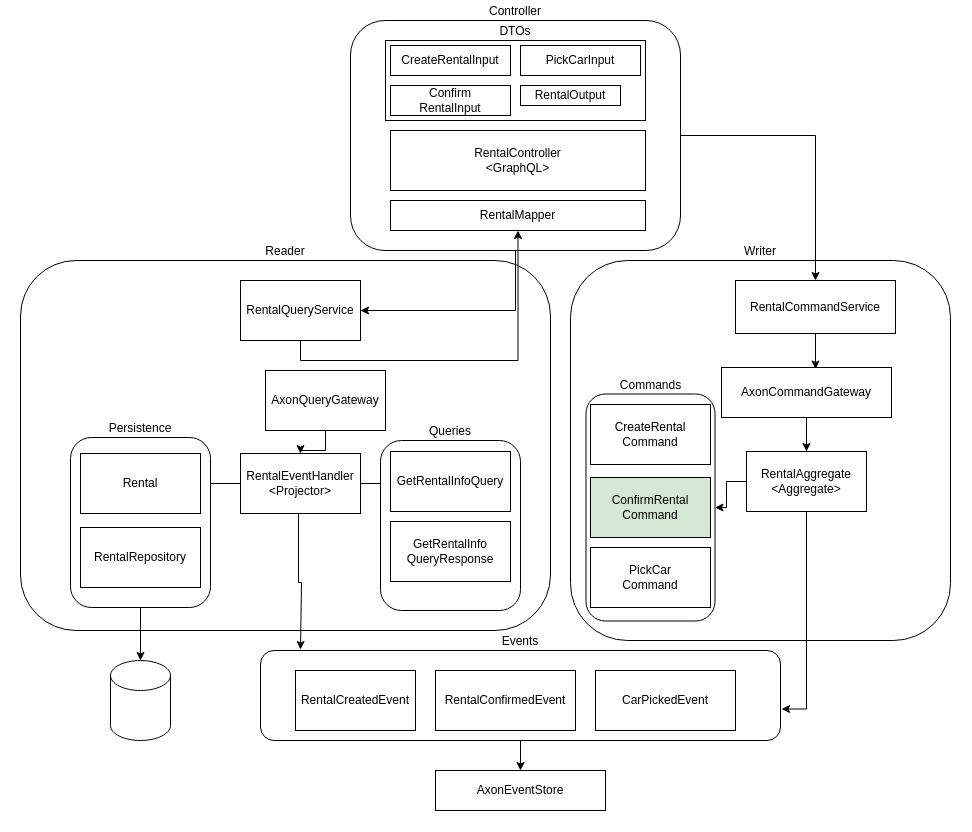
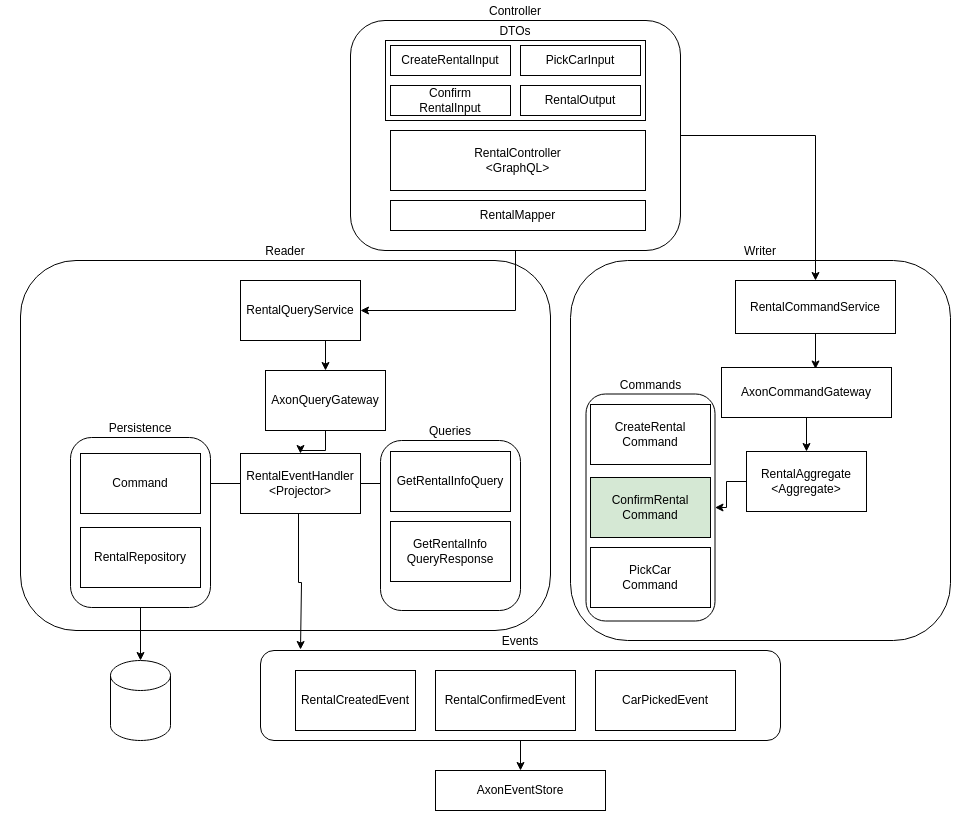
  <mxCell id="0" />
  <mxCell id="1" parent="0" />
  <mxCell id="2" value="Reader" style="rounded=1;whiteSpace=wrap;html=1;labelPosition=center;verticalLabelPosition=top;align=center;verticalAlign=bottom;fillColor=none;" vertex="1" parent="1"><mxGeometry y="260" width="530" height="370" as="geometry" x="20" /></mxCell>
  <mxCell id="3" value="Writer" style="rounded=1;whiteSpace=wrap;html=1;labelPosition=center;verticalLabelPosition=top;align=center;verticalAlign=bottom;fillColor=none;" vertex="1" parent="1"><mxGeometry x="570" y="260" width="380" height="380" as="geometry" /></mxCell>
  <mxCell id="4" style="edgeStyle=orthogonalEdgeStyle;rounded=0;orthogonalLoop=1;jettySize=auto;html=1;exitX=0.5;exitY=1;exitDx=0;exitDy=0;entryX=1;entryY=0.5;entryDx=0;entryDy=0;" edge="1" parent="1" source="6" target="19"><mxGeometry relative="1" as="geometry" /></mxCell>
  <mxCell id="5" style="edgeStyle=orthogonalEdgeStyle;rounded=0;orthogonalLoop=1;jettySize=auto;html=1;entryX=0.5;entryY=0;entryDx=0;entryDy=0;" edge="1" parent="1" source="6" target="21"><mxGeometry relative="1" as="geometry" /></mxCell>
  <mxCell id="6" value="Controller" style="rounded=1;whiteSpace=wrap;html=1;labelPosition=center;verticalLabelPosition=top;align=center;verticalAlign=bottom;" vertex="1" parent="1"><mxGeometry x="350" y="20" width="330" height="230" as="geometry" /></mxCell>
  <mxCell id="7" value="DTOs" style="rounded=0;whiteSpace=wrap;html=1;labelPosition=center;verticalLabelPosition=top;align=center;verticalAlign=bottom;" vertex="1" parent="1"><mxGeometry x="385" y="40" width="260" height="80" as="geometry" /></mxCell>
  <mxCell id="8" value="CreateRentalInput" style="rounded=0;whiteSpace=wrap;html=1;" vertex="1" parent="1"><mxGeometry x="390" y="45" width="120" height="30" as="geometry" /></mxCell>
  <mxCell id="9" value="Confirm&lt;br&gt;RentalInput" style="rounded=0;whiteSpace=wrap;html=1;" vertex="1" parent="1"><mxGeometry x="390" y="85" width="120" height="30" as="geometry" /></mxCell>
  <mxCell id="10" value="PickCarInput" style="rounded=0;whiteSpace=wrap;html=1;" vertex="1" parent="1"><mxGeometry x="520" y="45" width="120" height="30" as="geometry" /></mxCell>
- <mxCell id="11" value="RentalOutput" style="rounded=0;whiteSpace=wrap;html=1;" vertex="1" parent="1"><mxGeometry x="520" y="85" width="100" height="20" as="geometry" /></mxCell>
+ <mxCell id="11" value="RentalOutput" style="rounded=0;whiteSpace=wrap;html=1;" vertex="1" parent="1"><mxGeometry x="520" y="85" width="120" height="30" as="geometry" /></mxCell>
  <mxCell id="12" value="RentalController&lt;br&gt;&amp;lt;GraphQL&amp;gt;" style="rounded=0;whiteSpace=wrap;html=1;" vertex="1" parent="1"><mxGeometry x="390" y="130" width="255" height="60" as="geometry" /></mxCell>
  <mxCell id="13" value="RentalMapper" style="rounded=0;whiteSpace=wrap;html=1;" vertex="1" parent="1"><mxGeometry x="390" y="200" width="255" height="30" as="geometry" /></mxCell>
  <mxCell id="14" value="" style="edgeStyle=orthogonalEdgeStyle;rounded=0;orthogonalLoop=1;jettySize=auto;html=1;" edge="1" parent="1" source="17" target="38"><mxGeometry relative="1" as="geometry" /></mxCell>
  <mxCell id="15" value="" style="edgeStyle=orthogonalEdgeStyle;rounded=0;orthogonalLoop=1;jettySize=auto;html=1;" edge="1" parent="1" source="17" target="43"><mxGeometry relative="1" as="geometry" /></mxCell>
  <mxCell id="16" style="edgeStyle=orthogonalEdgeStyle;rounded=0;orthogonalLoop=1;jettySize=auto;html=1;" edge="1" parent="1"><mxGeometry relative="1" as="geometry"><mxPoint x="298" y="513" as="sourcePoint" /><mxPoint x="300" y="649" as="targetPoint" /><Array as="points"><mxPoint x="298" y="582" /><mxPoint x="301" y="582" /></Array></mxGeometry></mxCell>
  <mxCell id="17" value="RentalEventHandler&lt;br&gt;&amp;lt;Projector&amp;gt;" style="rounded=0;whiteSpace=wrap;html=1;" vertex="1" parent="1"><mxGeometry x="240" y="453" width="120" height="60" as="geometry" /></mxCell>
- <mxCell id="18" style="edgeStyle=orthogonalEdgeStyle;rounded=0;orthogonalLoop=1;jettySize=auto;html=1;exitX=0.5;exitY=1;exitDx=0;exitDy=0;" edge="1" parent="1" source="19" target="13"><mxGeometry relative="1" as="geometry" /></mxCell>
+ <mxCell id="18" style="edgeStyle=orthogonalEdgeStyle;rounded=0;orthogonalLoop=1;jettySize=auto;html=1;exitX=0.5;exitY=1;exitDx=0;exitDy=0;entryX=0.5;entryY=0;entryDx=0;entryDy=0;" edge="1" parent="1" source="19" target="34"><mxGeometry relative="1" as="geometry" /></mxCell>
  <mxCell id="19" value="RentalQueryService" style="rounded=0;whiteSpace=wrap;html=1;" vertex="1" parent="1"><mxGeometry x="240" y="280" width="120" height="60" as="geometry" /></mxCell>
  <mxCell id="20" style="edgeStyle=orthogonalEdgeStyle;rounded=0;orthogonalLoop=1;jettySize=auto;html=1;entryX=0.553;entryY=0.03;entryDx=0;entryDy=0;entryPerimeter=0;" edge="1" parent="1" source="21" target="36"><mxGeometry relative="1" as="geometry" /></mxCell>
  <mxCell id="21" value="RentalCommandService" style="rounded=0;whiteSpace=wrap;html=1;" vertex="1" parent="1"><mxGeometry x="735" y="280" width="160" height="53" as="geometry" /></mxCell>
  <mxCell id="22" value="CreateRental&lt;br&gt;Command" style="rounded=0;whiteSpace=wrap;html=1;" vertex="1" parent="1"><mxGeometry x="590" y="404" width="120" height="60" as="geometry" /></mxCell>
  <mxCell id="23" value="ConfirmRental&lt;br&gt;Command" style="rounded=0;whiteSpace=wrap;html=1;fillColor=#d5e8d4;" vertex="1" parent="1"><mxGeometry x="590" y="477" width="120" height="60" as="geometry" /></mxCell>
  <mxCell id="24" value="PickCar&lt;br&gt;Command" style="rounded=0;whiteSpace=wrap;html=1;" vertex="1" parent="1"><mxGeometry x="590" y="547" width="120" height="60" as="geometry" /></mxCell>
  <mxCell id="25" value="" style="edgeStyle=orthogonalEdgeStyle;rounded=0;orthogonalLoop=1;jettySize=auto;html=1;" edge="1" parent="1" source="27" target="44"><mxGeometry relative="1" as="geometry" /></mxCell>
- <mxCell id="26" style="edgeStyle=orthogonalEdgeStyle;rounded=0;orthogonalLoop=1;jettySize=auto;html=1;entryX=1.002;entryY=0.65;entryDx=0;entryDy=0;entryPerimeter=0;" edge="1" parent="1" source="27" target="46"><mxGeometry relative="1" as="geometry" /></mxCell>
  <mxCell id="27" value="RentalAggregate&lt;br&gt;&amp;lt;Aggregate&amp;gt;" style="rounded=0;whiteSpace=wrap;html=1;" vertex="1" parent="1"><mxGeometry x="746" y="451" width="120" height="60" as="geometry" /></mxCell>
  <mxCell id="28" value="RentalCreatedEvent" style="rounded=0;whiteSpace=wrap;html=1;" vertex="1" parent="1"><mxGeometry x="295" y="670" width="120" height="60" as="geometry" /></mxCell>
  <mxCell id="29" value="RentalConfirmedEvent" style="rounded=0;whiteSpace=wrap;html=1;" vertex="1" parent="1"><mxGeometry x="435" y="670" width="140" height="60" as="geometry" /></mxCell>
  <mxCell id="30" value="CarPickedEvent" style="rounded=0;whiteSpace=wrap;html=1;" vertex="1" parent="1"><mxGeometry x="595" y="670" width="140" height="60" as="geometry" /></mxCell>
  <mxCell id="31" style="edgeStyle=orthogonalEdgeStyle;rounded=0;orthogonalLoop=1;jettySize=auto;html=1;" edge="1" parent="1" source="32" target="40"><mxGeometry relative="1" as="geometry" /></mxCell>
  <mxCell id="32" value="Persistence" style="rounded=1;whiteSpace=wrap;html=1;labelPosition=center;verticalLabelPosition=top;align=center;verticalAlign=bottom;" vertex="1" parent="1"><mxGeometry x="70" y="437" width="140" height="170" as="geometry" /></mxCell>
  <mxCell id="33" style="edgeStyle=orthogonalEdgeStyle;rounded=0;orthogonalLoop=1;jettySize=auto;html=1;entryX=0.5;entryY=0;entryDx=0;entryDy=0;" edge="1" parent="1" source="34" target="17"><mxGeometry relative="1" as="geometry" /></mxCell>
  <mxCell id="34" value="AxonQueryGateway" style="rounded=0;whiteSpace=wrap;html=1;" vertex="1" parent="1"><mxGeometry x="265" y="370" width="120" height="60" as="geometry" /></mxCell>
  <mxCell id="35" style="edgeStyle=orthogonalEdgeStyle;rounded=0;orthogonalLoop=1;jettySize=auto;html=1;entryX=0.5;entryY=0;entryDx=0;entryDy=0;" edge="1" parent="1" source="36" target="27"><mxGeometry relative="1" as="geometry" /></mxCell>
  <mxCell id="36" value="AxonCommandGateway" style="rounded=0;whiteSpace=wrap;html=1;" vertex="1" parent="1"><mxGeometry x="721" y="367" width="170" height="50" as="geometry" /></mxCell>
  <mxCell id="37" value="AxonEventStore" style="rounded=0;whiteSpace=wrap;html=1;" vertex="1" parent="1"><mxGeometry x="435" y="770" width="170" height="40" as="geometry" /></mxCell>
- <mxCell id="38" value="Rental" style="rounded=0;whiteSpace=wrap;html=1;" vertex="1" parent="1"><mxGeometry x="80" y="453" width="120" height="60" as="geometry" /></mxCell>
+ <mxCell id="38" value="Command" style="rounded=0;whiteSpace=wrap;html=1;" vertex="1" parent="1"><mxGeometry x="80" y="453" width="120" height="60" as="geometry" /></mxCell>
  <mxCell id="39" value="RentalRepository" style="rounded=0;whiteSpace=wrap;html=1;" vertex="1" parent="1"><mxGeometry x="80" y="527" width="120" height="60" as="geometry" /></mxCell>
  <mxCell id="40" value="" style="shape=cylinder3;whiteSpace=wrap;html=1;boundedLbl=1;backgroundOutline=1;size=15;" vertex="1" parent="1"><mxGeometry x="110" y="660" width="60" height="80" as="geometry" /></mxCell>
  <mxCell id="41" value="Queries" style="rounded=1;whiteSpace=wrap;html=1;labelPosition=center;verticalLabelPosition=top;align=center;verticalAlign=bottom;" vertex="1" parent="1"><mxGeometry x="380" y="440" width="140" height="170" as="geometry" /></mxCell>
  <mxCell id="42" value="GetRentalInfoQuery" style="rounded=0;whiteSpace=wrap;html=1;" vertex="1" parent="1"><mxGeometry x="390" y="451" width="120" height="60" as="geometry" /></mxCell>
  <mxCell id="43" value="GetRentalInfo&lt;br&gt;QueryResponse" style="rounded=0;whiteSpace=wrap;html=1;" vertex="1" parent="1"><mxGeometry x="390" y="521" width="120" height="60" as="geometry" /></mxCell>
  <mxCell id="44" value="Commands" style="rounded=1;whiteSpace=wrap;html=1;fillColor=none;labelPosition=center;verticalLabelPosition=top;align=center;verticalAlign=bottom;" vertex="1" parent="1"><mxGeometry x="585.5" y="393.5" width="129" height="227" as="geometry" /></mxCell>
  <mxCell id="45" value="" style="edgeStyle=orthogonalEdgeStyle;rounded=0;orthogonalLoop=1;jettySize=auto;html=1;" edge="1" parent="1" source="46" target="37"><mxGeometry relative="1" as="geometry" /></mxCell>
  <mxCell id="46" value="Events" style="rounded=1;whiteSpace=wrap;html=1;fillColor=none;labelPosition=center;verticalLabelPosition=top;align=center;verticalAlign=bottom;" vertex="1" parent="1"><mxGeometry x="260" y="650" width="520" height="90" as="geometry" /></mxCell>
